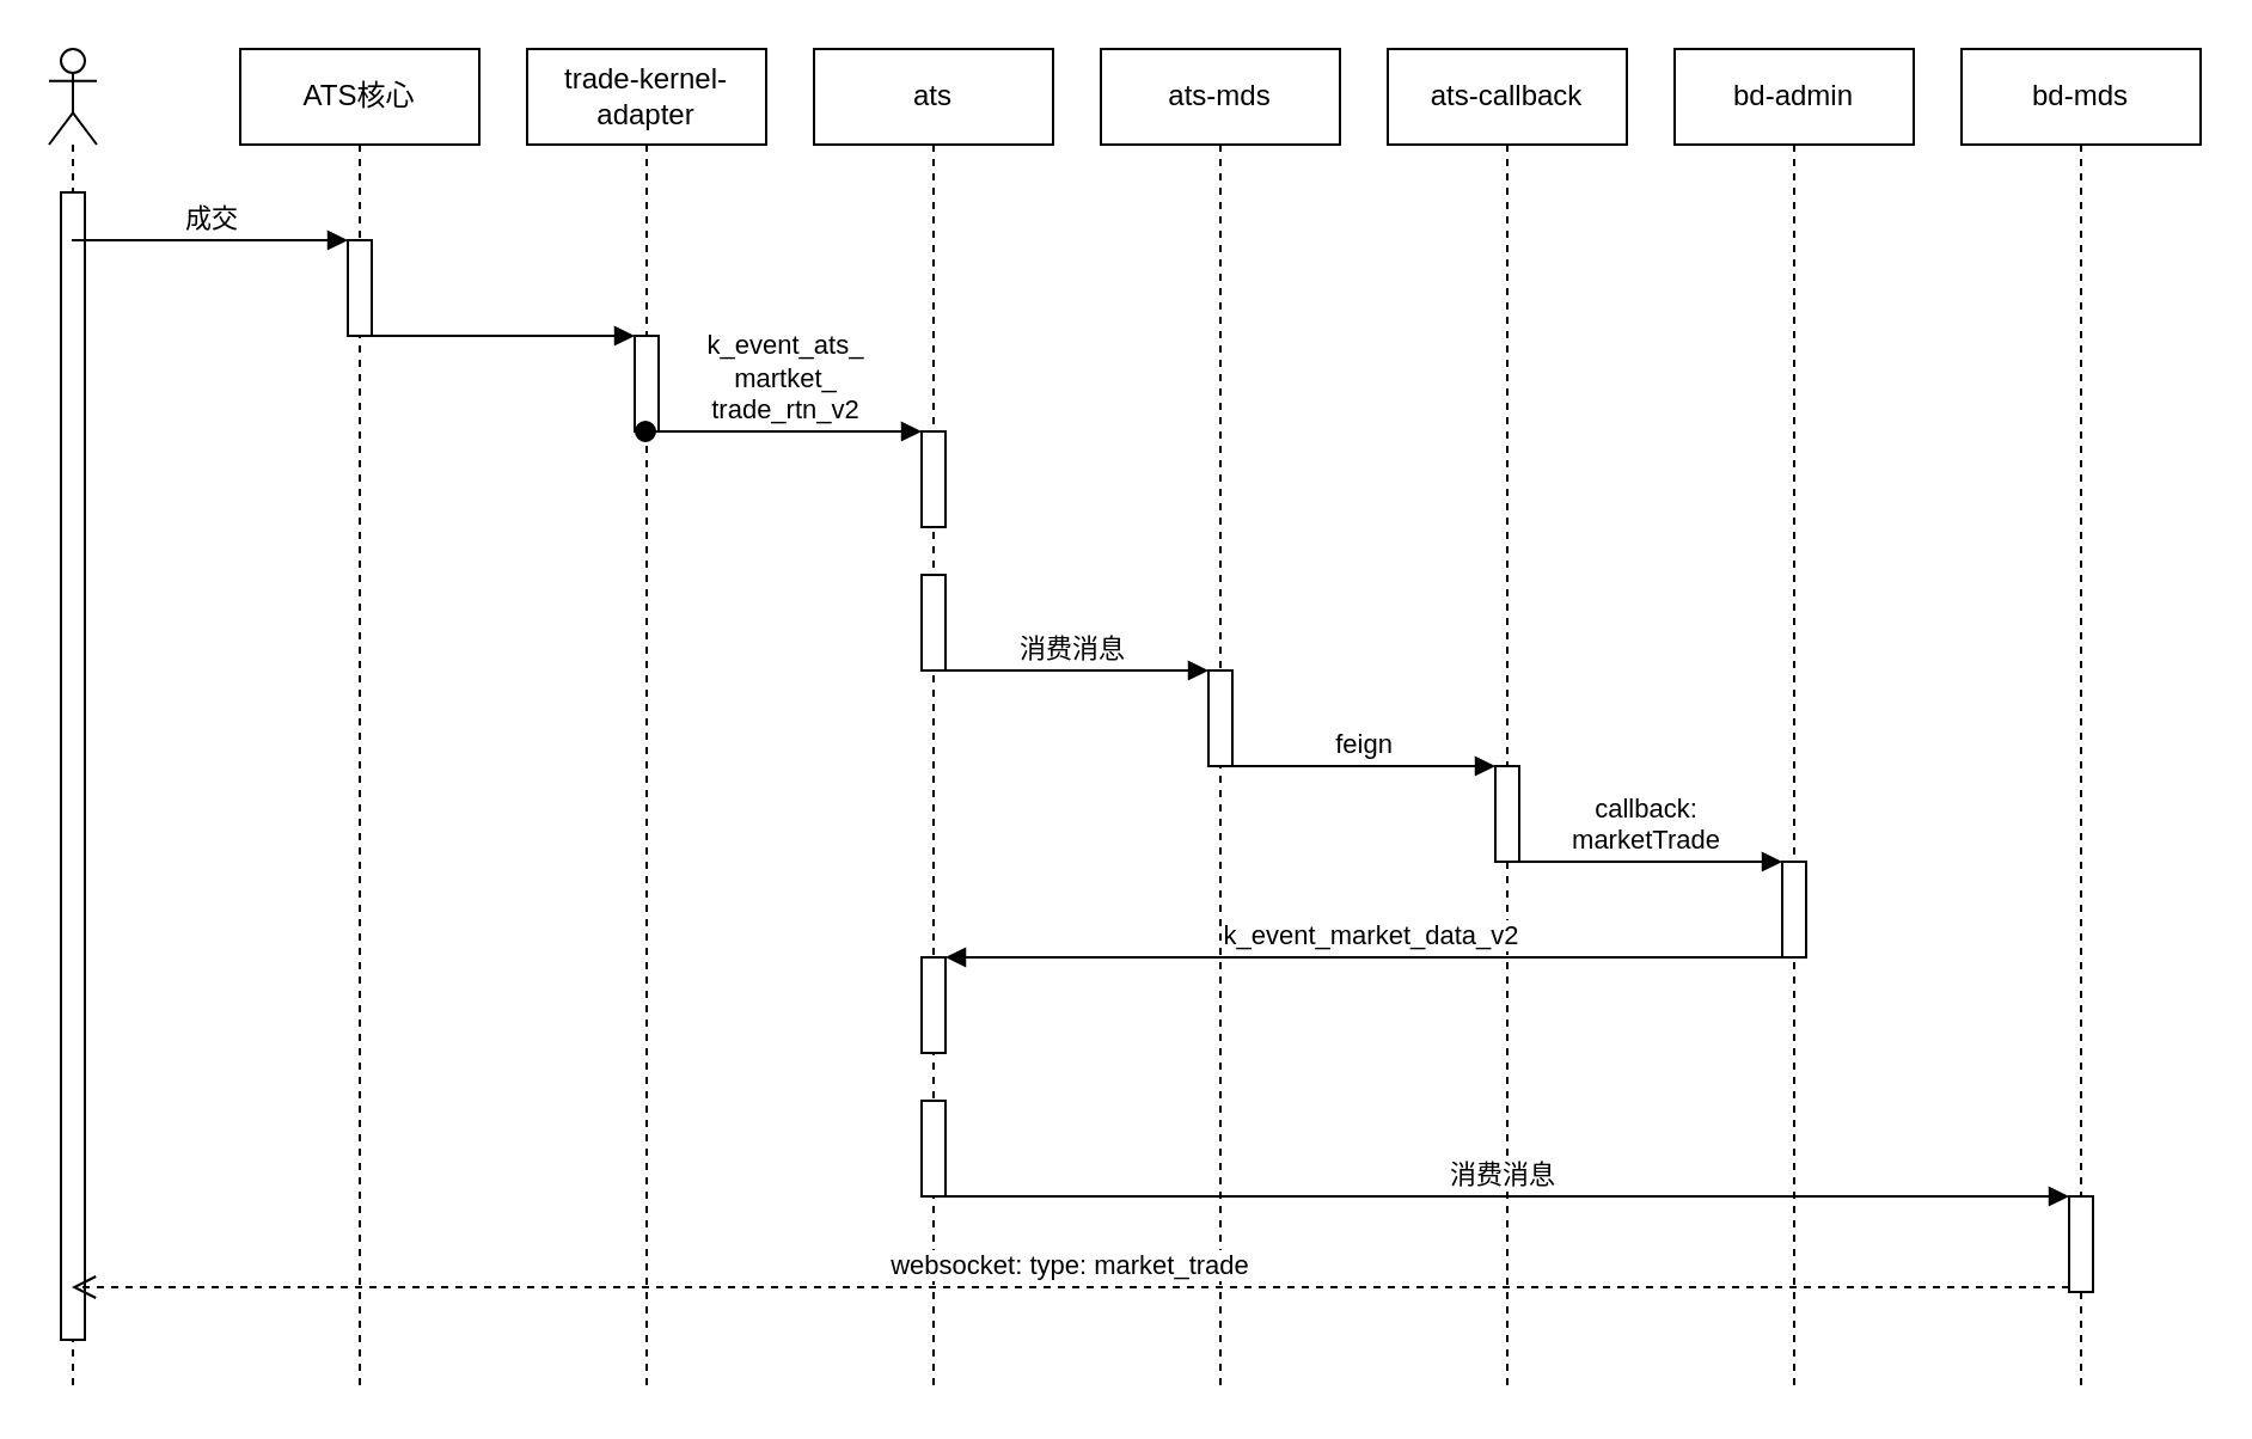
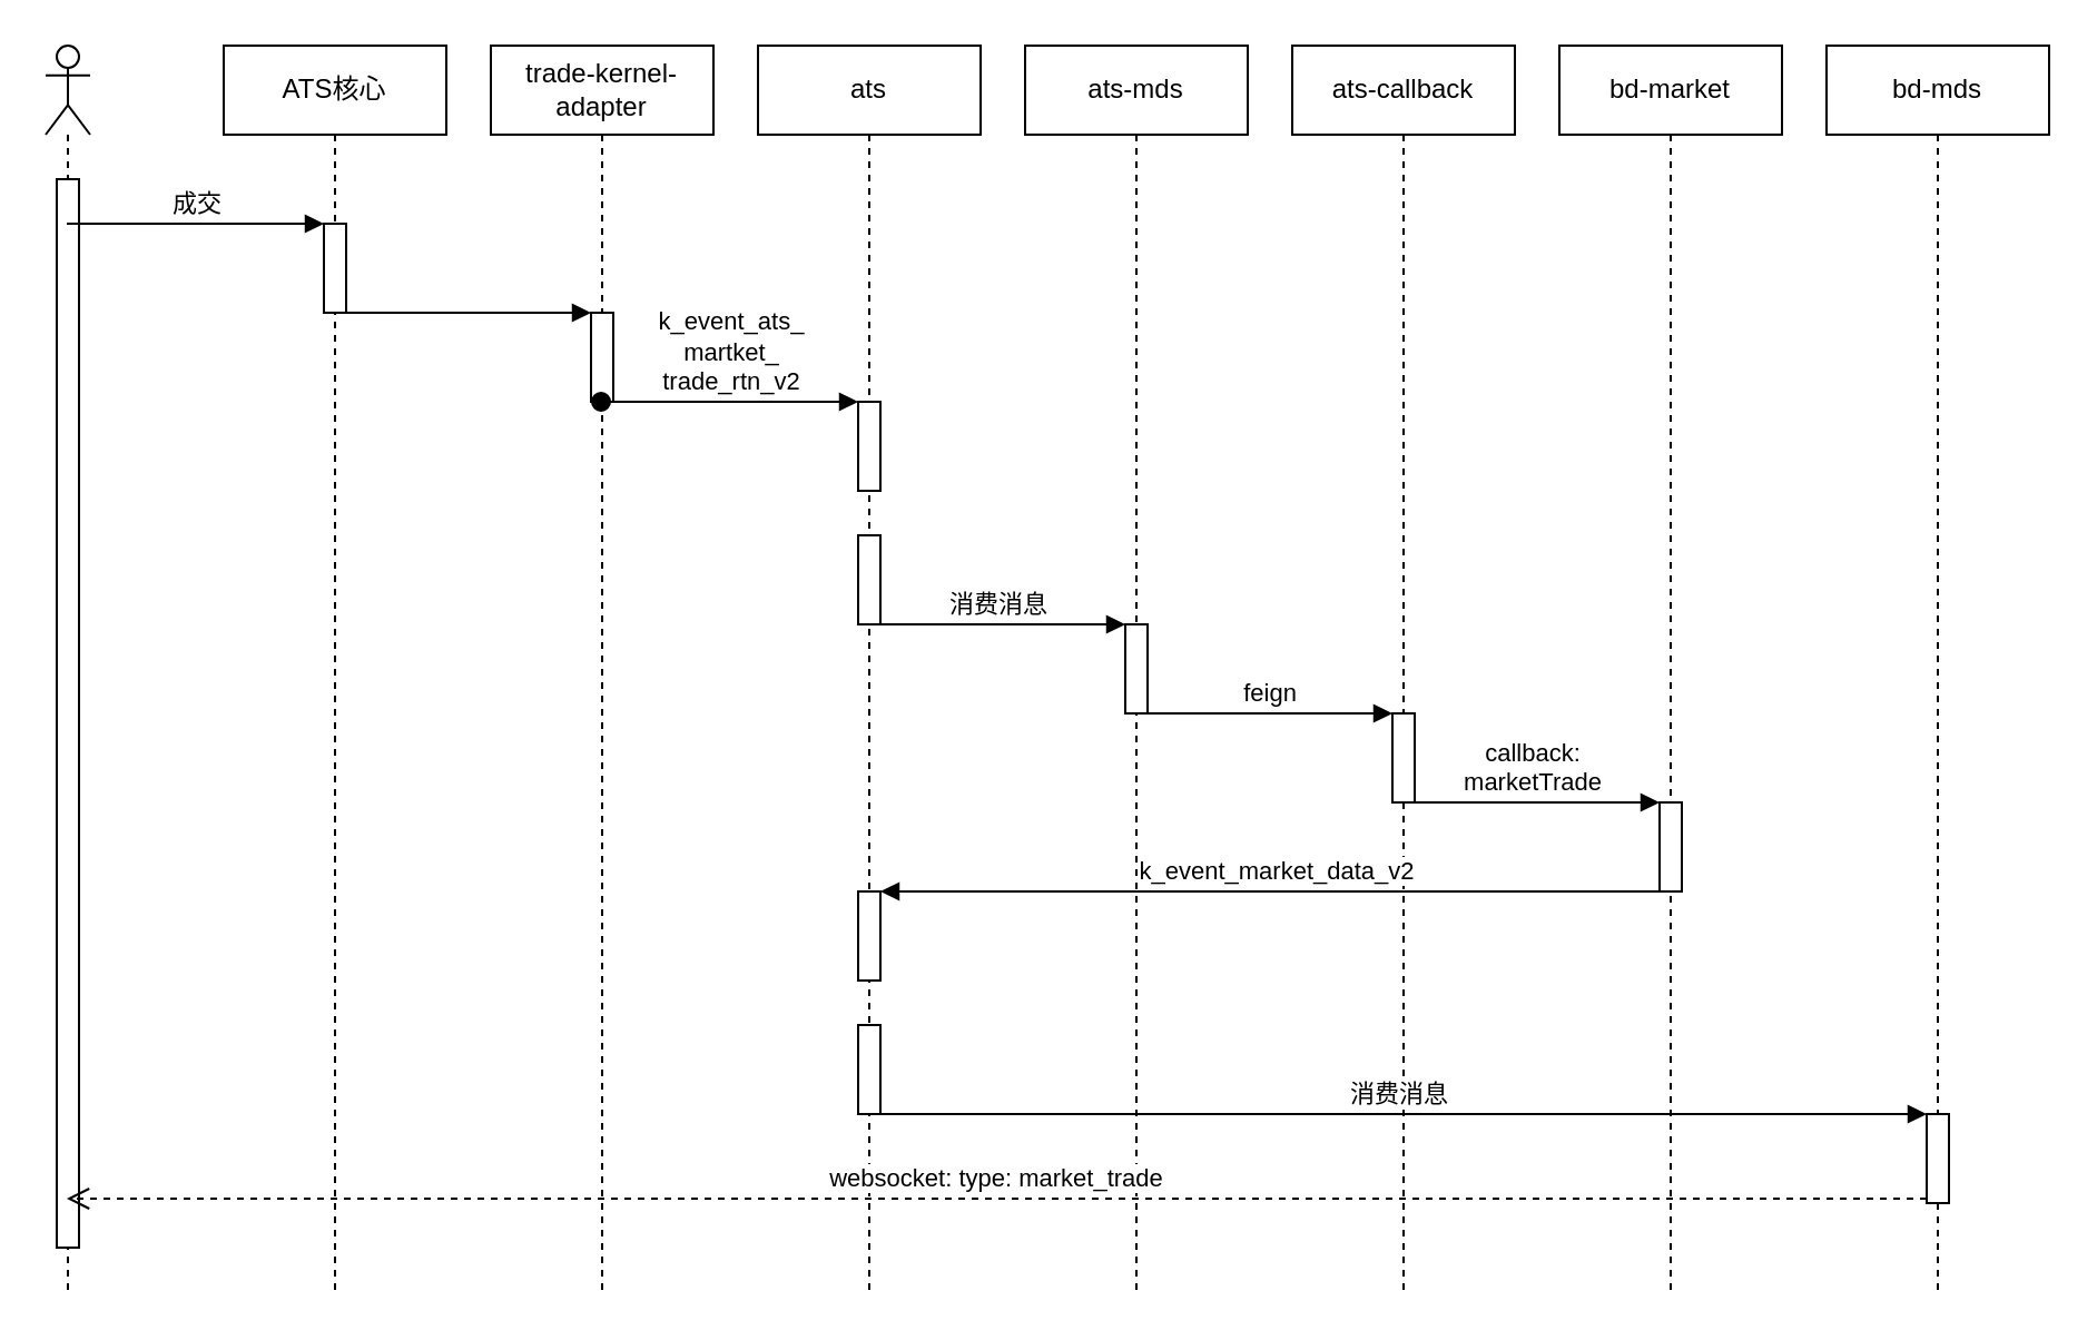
  <mxCell id="0" />
  <mxCell id="1" parent="0" />
  <mxCell id="2" value="" style="shape=umlLifeline;participant=umlActor;perimeter=lifelinePerimeter;whiteSpace=wrap;html=1;container=1;collapsible=0;recursiveResize=0;verticalAlign=top;spacingTop=36;outlineConnect=0;" vertex="1" parent="1"><mxGeometry x="20" y="20" width="20" height="560" as="geometry" /></mxCell>
  <mxCell id="3" value="" style="html=1;points=[];perimeter=orthogonalPerimeter;" vertex="1" parent="2"><mxGeometry x="5" y="60" width="10" height="480" as="geometry" /></mxCell>
  <mxCell id="4" value="ATS核心" style="shape=umlLifeline;perimeter=lifelinePerimeter;whiteSpace=wrap;html=1;container=1;collapsible=0;recursiveResize=0;outlineConnect=0;" vertex="1" parent="1"><mxGeometry x="100" y="20" width="100" height="560" as="geometry" /></mxCell>
  <mxCell id="5" value="" style="html=1;points=[];perimeter=orthogonalPerimeter;" vertex="1" parent="4"><mxGeometry x="45" y="80" width="10" height="40" as="geometry" /></mxCell>
  <mxCell id="6" value="trade-kernel-adapter" style="shape=umlLifeline;perimeter=lifelinePerimeter;whiteSpace=wrap;html=1;container=1;collapsible=0;recursiveResize=0;outlineConnect=0;" vertex="1" parent="1"><mxGeometry x="220" y="20" width="100" height="560" as="geometry" /></mxCell>
  <mxCell id="7" value="" style="html=1;points=[];perimeter=orthogonalPerimeter;" vertex="1" parent="6"><mxGeometry x="45" y="120" width="10" height="40" as="geometry" /></mxCell>
  <mxCell id="8" value="成交" style="html=1;verticalAlign=bottom;endArrow=block;entryX=0;entryY=0;" edge="1" target="5" parent="1" source="2"><mxGeometry relative="1" as="geometry"><mxPoint x="75" y="80" as="sourcePoint" /></mxGeometry></mxCell>
  <mxCell id="9" value="" style="html=1;verticalAlign=bottom;endArrow=block;entryX=0;entryY=0;" edge="1" target="7" parent="1" source="4"><mxGeometry relative="1" as="geometry"><mxPoint x="195" y="120" as="sourcePoint" /></mxGeometry></mxCell>
  <mxCell id="10" value="ats" style="shape=umlLifeline;perimeter=lifelinePerimeter;whiteSpace=wrap;html=1;container=1;collapsible=0;recursiveResize=0;outlineConnect=0;" vertex="1" parent="1"><mxGeometry x="340" y="20" width="100" height="560" as="geometry" /></mxCell>
  <mxCell id="11" value="" style="html=1;points=[];perimeter=orthogonalPerimeter;" vertex="1" parent="10"><mxGeometry x="45" y="160" width="10" height="40" as="geometry" /></mxCell>
  <mxCell id="12" value="" style="html=1;points=[];perimeter=orthogonalPerimeter;" vertex="1" parent="10"><mxGeometry x="45" y="220" width="10" height="40" as="geometry" /></mxCell>
  <mxCell id="13" value="" style="html=1;points=[];perimeter=orthogonalPerimeter;" vertex="1" parent="10"><mxGeometry x="45" y="380" width="10" height="40" as="geometry" /></mxCell>
  <mxCell id="14" value="" style="html=1;points=[];perimeter=orthogonalPerimeter;" vertex="1" parent="10"><mxGeometry x="45" y="440" width="10" height="40" as="geometry" /></mxCell>
  <mxCell id="15" value="k_event_ats_&lt;br&gt;martket_&lt;br&gt;trade_rtn_v2" style="html=1;verticalAlign=bottom;startArrow=oval;endArrow=block;startSize=8;" edge="1" target="11" parent="1" source="6"><mxGeometry relative="1" as="geometry"><mxPoint x="325" y="140" as="sourcePoint" /><Array as="points"><mxPoint x="300" y="180" /><mxPoint x="340" y="180" /></Array></mxGeometry></mxCell>
  <mxCell id="16" value="ats-mds" style="shape=umlLifeline;perimeter=lifelinePerimeter;whiteSpace=wrap;html=1;container=1;collapsible=0;recursiveResize=0;outlineConnect=0;" vertex="1" parent="1"><mxGeometry x="460" y="20" width="100" height="560" as="geometry" /></mxCell>
  <mxCell id="17" value="" style="html=1;points=[];perimeter=orthogonalPerimeter;" vertex="1" parent="16"><mxGeometry x="45" y="260" width="10" height="40" as="geometry" /></mxCell>
  <mxCell id="18" value="消费消息" style="html=1;verticalAlign=bottom;endArrow=block;entryX=0;entryY=0;" edge="1" target="17" parent="1" source="10"><mxGeometry relative="1" as="geometry"><mxPoint x="435" y="280" as="sourcePoint" /></mxGeometry></mxCell>
  <mxCell id="19" value="ats-callback" style="shape=umlLifeline;perimeter=lifelinePerimeter;whiteSpace=wrap;html=1;container=1;collapsible=0;recursiveResize=0;outlineConnect=0;" vertex="1" parent="1"><mxGeometry x="580" y="20" width="100" height="560" as="geometry" /></mxCell>
  <mxCell id="20" value="" style="html=1;points=[];perimeter=orthogonalPerimeter;" vertex="1" parent="19"><mxGeometry x="45" y="300" width="10" height="40" as="geometry" /></mxCell>
  <mxCell id="21" value="feign" style="html=1;verticalAlign=bottom;endArrow=block;entryX=0;entryY=0;" edge="1" target="20" parent="1" source="17"><mxGeometry relative="1" as="geometry"><mxPoint x="555" y="300" as="sourcePoint" /></mxGeometry></mxCell>
- <mxCell id="22" value="bd-admin" style="shape=umlLifeline;perimeter=lifelinePerimeter;whiteSpace=wrap;html=1;container=1;collapsible=0;recursiveResize=0;outlineConnect=0;" vertex="1" parent="1"><mxGeometry x="700" y="20" width="100" height="560" as="geometry" /></mxCell>
+ <mxCell id="22" value="bd-market" style="shape=umlLifeline;perimeter=lifelinePerimeter;whiteSpace=wrap;html=1;container=1;collapsible=0;recursiveResize=0;outlineConnect=0;" vertex="1" parent="1"><mxGeometry x="700" y="20" width="100" height="560" as="geometry" /></mxCell>
  <mxCell id="23" value="" style="html=1;points=[];perimeter=orthogonalPerimeter;" vertex="1" parent="22"><mxGeometry x="45" y="340" width="10" height="40" as="geometry" /></mxCell>
  <mxCell id="24" value="callback: &lt;br&gt;marketTrade" style="html=1;verticalAlign=bottom;endArrow=block;entryX=0;entryY=0;" edge="1" target="23" parent="1" source="19"><mxGeometry relative="1" as="geometry"><mxPoint x="675" y="320" as="sourcePoint" /></mxGeometry></mxCell>
  <mxCell id="25" value="k_event_market_data_v2" style="html=1;verticalAlign=bottom;endArrow=block;entryX=1;entryY=0;" edge="1" target="13" parent="1" source="22"><mxGeometry relative="1" as="geometry"><mxPoint x="455" y="400" as="sourcePoint" /></mxGeometry></mxCell>
  <mxCell id="26" value="bd-mds" style="shape=umlLifeline;perimeter=lifelinePerimeter;whiteSpace=wrap;html=1;container=1;collapsible=0;recursiveResize=0;outlineConnect=0;" vertex="1" parent="1"><mxGeometry x="820" y="20" width="100" height="560" as="geometry" /></mxCell>
  <mxCell id="27" value="" style="html=1;points=[];perimeter=orthogonalPerimeter;" vertex="1" parent="26"><mxGeometry x="45" y="480" width="10" height="40" as="geometry" /></mxCell>
  <mxCell id="28" value="消费消息" style="html=1;verticalAlign=bottom;endArrow=block;entryX=0;entryY=0;" edge="1" target="27" parent="1" source="10"><mxGeometry relative="1" as="geometry"><mxPoint x="795" y="500" as="sourcePoint" /></mxGeometry></mxCell>
  <mxCell id="29" value="websocket: type: market_trade" style="html=1;verticalAlign=bottom;endArrow=open;dashed=1;endSize=8;exitX=0;exitY=0.95;" edge="1" source="27" parent="1" target="2"><mxGeometry relative="1" as="geometry"><mxPoint x="290" y="540" as="targetPoint" /></mxGeometry></mxCell>
